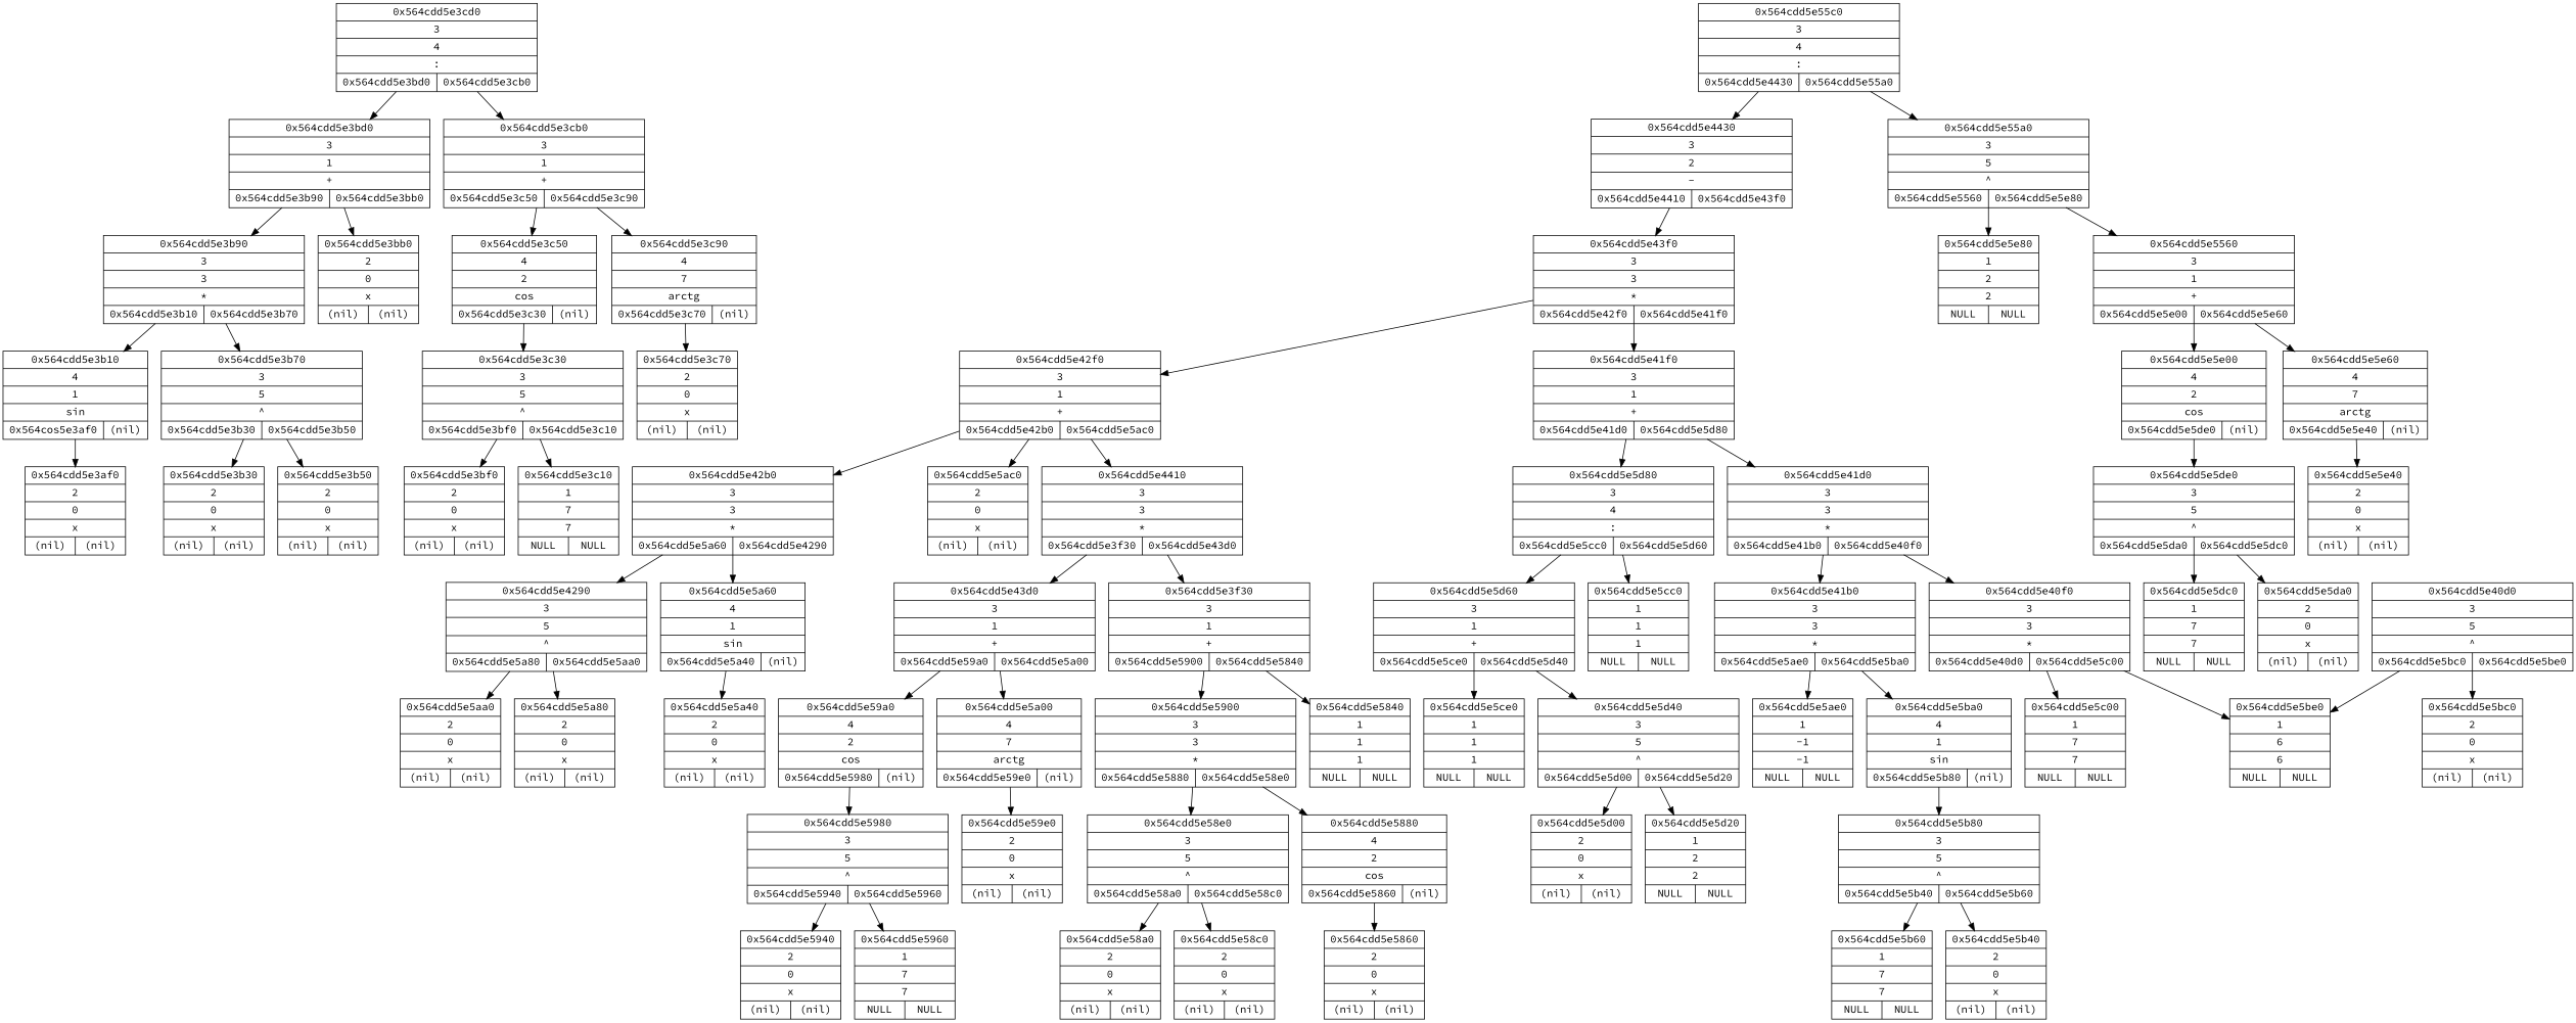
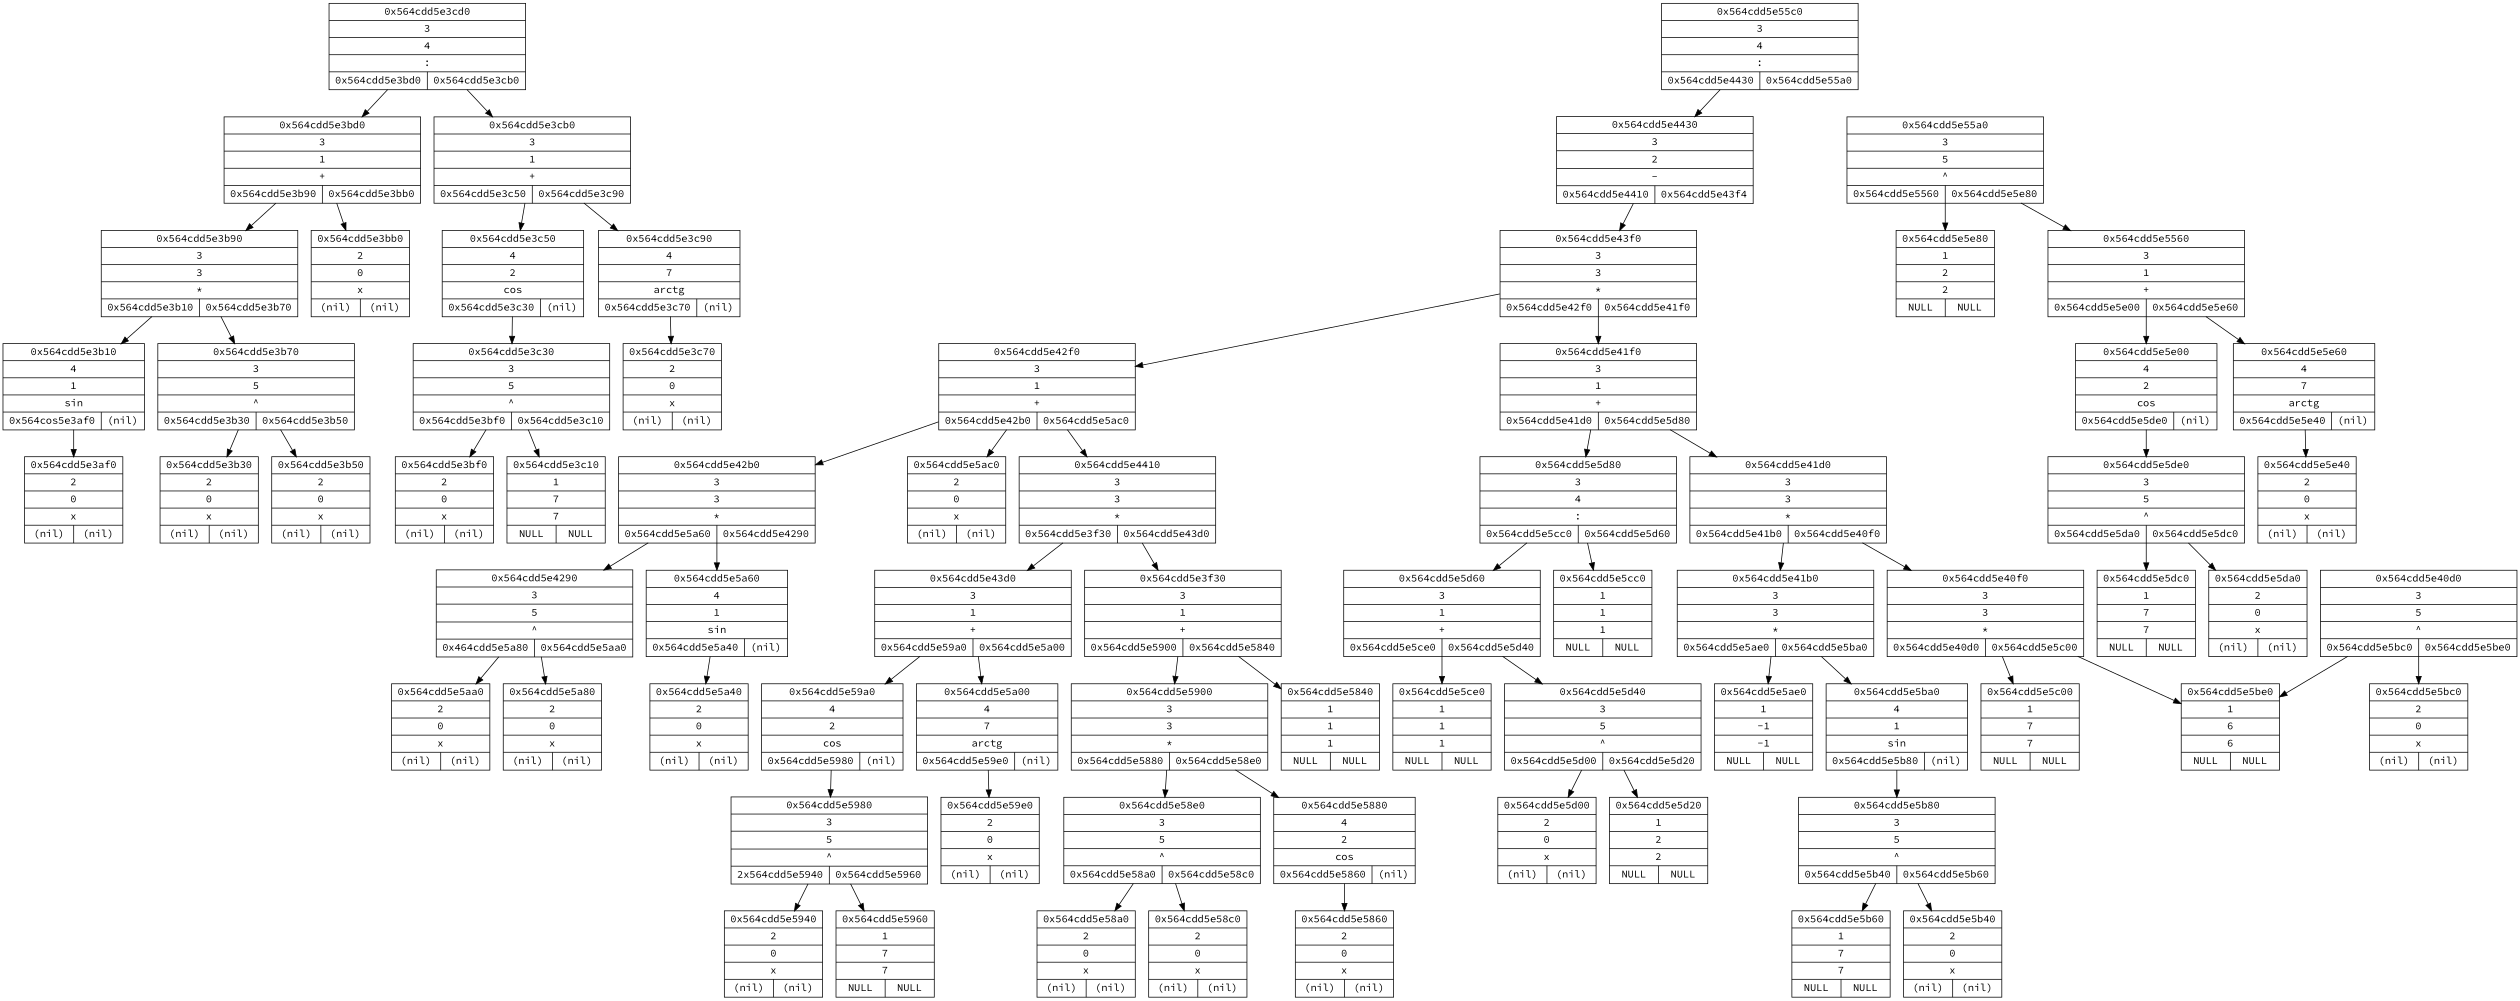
  digraph {
    fontname="Source Code Pro"
    rankdir=HR
    node [fontname="Source Code Pro" rang=4 shape=record]
    edge [fontname="Source Code Pro"]
    n1 [label=" {0x564cdd5e3cd0 | 3 | 4 |  :|{0x564cdd5e3bd0 | 0x564cdd5e3cb0}}" rang=0]
    n2 [label=" {0x564cdd5e3bd0 | 3 | 1 |  +|{0x564cdd5e3b90 | 0x564cdd5e3bb0}}" rang=1]
    n3 [label=" {0x564cdd5e3cb0 | 3 | 1 |  +|{0x564cdd5e3c50 | 0x564cdd5e3c90}}" rang=1]
    n4 [label=" {0x564cdd5e3b90 | 3 | 3 |  *|{0x564cdd5e3b10 | 0x564cdd5e3b70}}" rang=2]
    n5 [label=" {0x564cdd5e3bb0 | 2 | 0 |  x|{(nil) | (nil)}}" rang=2]
    n6 [label=" {0x564cdd5e3c50 | 4 | 2 | cos|{0x564cdd5e3c30 | (nil)}}" rang=2]
    n7 [label=" {0x564cdd5e3c90 | 4 | 7 | arctg|{0x564cdd5e3c70 | (nil)}}" rang=2]
    n8 [label=" {0x564cdd5e3b10 | 4 | 1 | sin|{0x564cos5e3af0 | (nil)}}" rang=3]
    n9 [label=" {0x564cdd5e3b70 | 3 | 5 |  ^|{0x564cdd5e3b30 | 0x564cdd5e3b50}}" rang=3]
    n10 [label=" {0x564cdd5e3af0 | 2 | 0 |  x|{(nil) | (nil)}}"]
    n11 [label=" {0x564cdd5e3b30 | 2 | 0 |  x|{(nil) | (nil)}}"]
    n12 [label=" {0x564cdd5e3b50 | 2 | 0 |  x|{(nil) | (nil)}}"]
    n13 [label=" {0x564cdd5e3c30 | 3 | 5 |  ^|{0x564cdd5e3bf0 | 0x564cdd5e3c10}}" rang=3]
    n14 [label=" {0x564cdd5e3c70 | 2 | 0 |  x|{(nil) | (nil)}}" rang=3]
    n15 [label=" {0x564cdd5e3bf0 | 2 | 0 |  x|{(nil) | (nil)}}"]
    n16 [label=" {0x564cdd5e3c10 | 1 | 7 |  7|{NULL | NULL}}"]
    n17 [label=" {0x564cdd5e55c0 | 3 | 4 |  :|{0x564cdd5e4430 | 0x564cdd5e55a0}}" rang=0]
-   n18 [label=" {0x564cdd5e4430 | 3 | 2 |  -|{0x564cdd5e4410 | 0x564cdd5e43f0}}" rang=1]
+   n18 [label=" {0x564cdd5e4430 | 3 | 2 |  -|{0x564cdd5e4410 | 0x564cdd5e43f4}}" rang=1]
    n19 [label=" {0x564cdd5e55a0 | 3 | 5 |  ^|{0x564cdd5e5560 | 0x564cdd5e5e80}}" rang=1]
    n20 [label=" {0x564cdd5e43f0 | 3 | 3 |  *|{0x564cdd5e42f0 | 0x564cdd5e41f0}}" rang=2]
    n21 [label=" {0x564cdd5e5560 | 3 | 1 |  +|{0x564cdd5e5e00 | 0x564cdd5e5e60}}" rang=2]
    n22 [label=" {0x564cdd5e5e80 | 1 | 2 |  2|{NULL | NULL}}" rang=2]
    n23 [label=" {0x564cdd5e4410 | 3 | 3 |  *|{0x564cdd5e3f30 | 0x564cdd5e43d0}}" rang=2]
    n24 [label=" {0x564cdd5e3f30 | 3 | 1 |  +|{0x564cdd5e5900 | 0x564cdd5e5840}}" rang=3]
    n25 [label=" {0x564cdd5e43d0 | 3 | 1 |  +|{0x564cdd5e59a0 | 0x564cdd5e5a00}}" rang=3]
    n26 [label=" {0x564cdd5e42f0 | 3 | 1 |  +|{0x564cdd5e42b0 | 0x564cdd5e5ac0}}" rang=3]
    n27 [label=" {0x564cdd5e41f0 | 3 | 1 |  +|{0x564cdd5e41d0 | 0x564cdd5e5d80}}" rang=3]
    n28 [label=" {0x564cdd5e5900 | 3 | 3 |  *|{0x564cdd5e5880 | 0x564cdd5e58e0}}"]
    n29 [label=" {0x564cdd5e5840 | 1 | 1 |  1|{NULL | NULL}}"]
    n30 [label=" {0x564cdd5e59a0 | 4 | 2 | cos|{0x564cdd5e5980 | (nil)}}"]
    n31 [label=" {0x564cdd5e5a00 | 4 | 7 | arctg|{0x564cdd5e59e0 | (nil)}}"]
    n32 [label=" {0x564cdd5e5880 | 4 | 2 | cos|{0x564cdd5e5860 | (nil)}}" rang=5]
    n33 [label=" {0x564cdd5e58e0 | 3 | 5 |  ^|{0x564cdd5e58a0 | 0x564cdd5e58c0}}" rang=5]
    n34 [label=" {0x564cdd5e5860 | 2 | 0 |  x|{(nil) | (nil)}}" rang=6]
    n35 [label=" {0x564cdd5e58a0 | 2 | 0 |  x|{(nil) | (nil)}}" rang=6]
    n36 [label=" {0x564cdd5e58c0 | 2 | 0 |  x|{(nil) | (nil)}}" rang=6]
-   n37 [label=" {0x564cdd5e5980 | 3 | 5 |  ^|{0x564cdd5e5940 | 0x564cdd5e5960}}" rang=5]
+   n37 [label=" {0x564cdd5e5980 | 3 | 5 |  ^|{2x564cdd5e5940 | 0x564cdd5e5960}}" rang=5]
    n38 [label=" {0x564cdd5e59e0 | 2 | 0 |  x|{(nil) | (nil)}}" rang=5]
    n39 [label=" {0x564cdd5e5940 | 2 | 0 |  x|{(nil) | (nil)}}" rang=6]
    n40 [label=" {0x564cdd5e5960 | 1 | 7 |  7|{NULL | NULL}}" rang=6]
    n41 [label=" {0x564cdd5e42b0 | 3 | 3 |  *|{0x564cdd5e5a60 | 0x564cdd5e4290}}"]
    n42 [label=" {0x564cdd5e5ac0 | 2 | 0 |  x|{(nil) | (nil)}}"]
    n43 [label=" {0x564cdd5e41d0 | 3 | 3 |  *|{0x564cdd5e41b0 | 0x564cdd5e40f0}}"]
    n44 [label=" {0x564cdd5e5d80 | 3 | 4 |  :|{0x564cdd5e5cc0 | 0x564cdd5e5d60}}"]
    n45 [label=" {0x564cdd5e5a60 | 4 | 1 | sin|{0x564cdd5e5a40 | (nil)}}" rang=5]
-   n46 [label=" {0x564cdd5e4290 | 3 | 5 |  ^|{0x564cdd5e5a80 | 0x564cdd5e5aa0}}" rang=5]
+   n46 [label=" {0x564cdd5e4290 | 3 | 5 |  ^|{0x464cdd5e5a80 | 0x564cdd5e5aa0}}" rang=5]
    n47 [label=" {0x564cdd5e5a40 | 2 | 0 |  x|{(nil) | (nil)}}" rang=6]
    n48 [label=" {0x564cdd5e5a80 | 2 | 0 |  x|{(nil) | (nil)}}" rang=6]
    n49 [label=" {0x564cdd5e5aa0 | 2 | 0 |  x|{(nil) | (nil)}}" rang=6]
    n50 [label=" {0x564cdd5e41b0 | 3 | 3 |  *|{0x564cdd5e5ae0 | 0x564cdd5e5ba0}}" rang=5]
    n51 [label=" {0x564cdd5e40f0 | 3 | 3 |  *|{0x564cdd5e40d0 | 0x564cdd5e5c00}}" rang=5]
    n52 [label=" {0x564cdd5e5cc0 | 1 | 1 |  1|{NULL | NULL}}" rang=5]
    n53 [label=" {0x564cdd5e5d60 | 3 | 1 |  +|{0x564cdd5e5ce0 | 0x564cdd5e5d40}}" rang=5]
    n54 [label=" {0x564cdd5e5ae0 | 1 | -1 |  -1|{NULL | NULL}}" rang=6]
    n55 [label=" {0x564cdd5e5ba0 | 4 | 1 | sin|{0x564cdd5e5b80 | (nil)}}" rang=6]
    n56 [label=" {0x564cdd5e5c00 | 1 | 7 |  7|{NULL | NULL}}" rang=6]
    n57 [label=" {0x564cdd5e5be0 | 1 | 6 |  6|{NULL | NULL}}" rang=7]
    n58 [label=" {0x564cdd5e5b80 | 3 | 5 |  ^|{0x564cdd5e5b40 | 0x564cdd5e5b60}}" rang=7]
    n59 [label=" {0x564cdd5e5b40 | 2 | 0 |  x|{(nil) | (nil)}}" rang=8]
    n60 [label=" {0x564cdd5e5b60 | 1 | 7 |  7|{NULL | NULL}}" rang=8]
    n61 [label=" {0x564cdd5e40d0 | 3 | 5 |  ^|{0x564cdd5e5bc0 | 0x564cdd5e5be0}}" rang=6]
    n62 [label=" {0x564cdd5e5bc0 | 2 | 0 |  x|{(nil) | (nil)}}" rang=7]
    n63 [label=" {0x564cdd5e5ce0 | 1 | 1 |  1|{NULL | NULL}}" rang=6]
    n64 [label=" {0x564cdd5e5d40 | 3 | 5 |  ^|{0x564cdd5e5d00 | 0x564cdd5e5d20}}" rang=6]
    n65 [label=" {0x564cdd5e5d00 | 2 | 0 |  x|{(nil) | (nil)}}" rang=7]
    n66 [label=" {0x564cdd5e5d20 | 1 | 2 |  2|{NULL | NULL}}" rang=7]
    n67 [label=" {0x564cdd5e5e00 | 4 | 2 | cos|{0x564cdd5e5de0 | (nil)}}" rang=3]
    n68 [label=" {0x564cdd5e5e60 | 4 | 7 | arctg|{0x564cdd5e5e40 | (nil)}}" rang=3]
    n69 [label=" {0x564cdd5e5de0 | 3 | 5 |  ^|{0x564cdd5e5da0 | 0x564cdd5e5dc0}}"]
    n70 [label=" {0x564cdd5e5e40 | 2 | 0 |  x|{(nil) | (nil)}}"]
    n71 [label=" {0x564cdd5e5da0 | 2 | 0 |  x|{(nil) | (nil)}}" rang=5]
    n72 [label=" {0x564cdd5e5dc0 | 1 | 7 |  7|{NULL | NULL}}" rang=5]
    n1 -> n2
    n1 -> n3
    n2 -> n4
    n2 -> n5
    n3 -> n6
    n3 -> n7
    n4 -> n8
    n4 -> n9
    n6 -> n13
    n7 -> n14
    n8 -> n10
    n9 -> n11
    n9 -> n12
    n13 -> n15
    n13 -> n16
    n17 -> n18
-   n17 -> n19
    n18 -> n20
    n19 -> n21
    n19 -> n22
    n20 -> n26
    n20 -> n27
    n21 -> n67
    n21 -> n68
    n23 -> n24
    n23 -> n25
    n24 -> n28
    n24 -> n29
    n25 -> n30
    n25 -> n31
    n26 -> n23
    n26 -> n41
    n26 -> n42
    n27 -> n43
    n27 -> n44
    n28 -> n32
    n28 -> n33
    n30 -> n37
    n31 -> n38
    n32 -> n34
    n33 -> n35
    n33 -> n36
    n37 -> n39
    n37 -> n40
    n41 -> n45
    n41 -> n46
    n43 -> n50
    n43 -> n51
    n44 -> n52
    n44 -> n53
    n45 -> n47
    n46 -> n48
    n46 -> n49
    n50 -> n54
    n50 -> n55
    n51 -> n56
    n51 -> n57
    n53 -> n63
    n53 -> n64
    n55 -> n58
    n58 -> n59
    n58 -> n60
    n61 -> n57
    n61 -> n62
    n64 -> n65
    n64 -> n66
    n67 -> n69
    n68 -> n70
    n69 -> n71
    n69 -> n72
  }
